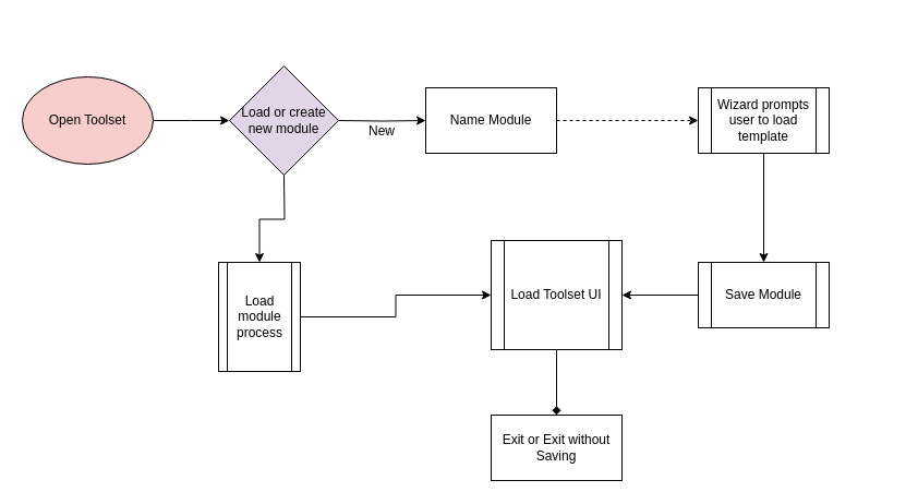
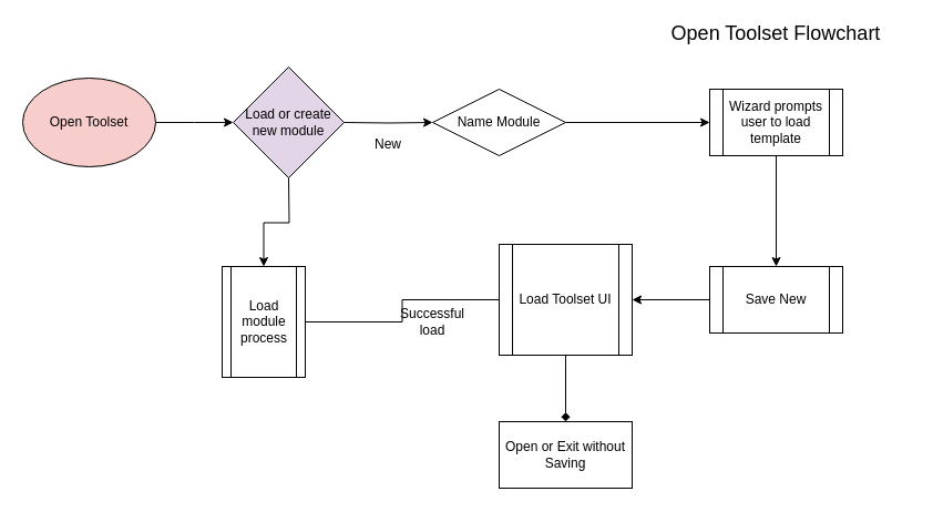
  <mxCell id="0" />
  <mxCell id="1" parent="0" />
  <mxCell id="2" value="" style="edgeStyle=orthogonalEdgeStyle;rounded=0;orthogonalLoop=1;jettySize=auto;html=1;" parent="1" source="3" edge="1"><mxGeometry relative="1" as="geometry"><mxPoint x="210" y="110" as="targetPoint" /></mxGeometry></mxCell>
  <mxCell id="3" value="Open Toolset" style="ellipse;whiteSpace=wrap;html=1;fillColor=#f8cecc;" parent="1" vertex="1"><mxGeometry x="20" y="70" width="120" height="80" as="geometry" /></mxCell>
- <mxCell id="4" value="" style="edgeStyle=orthogonalEdgeStyle;rounded=0;orthogonalLoop=1;jettySize=auto;html=1;dashed=1;" parent="1" source="17" target="7" edge="1"><mxGeometry relative="1" as="geometry" /></mxCell>
+ <mxCell id="4" value="" style="edgeStyle=orthogonalEdgeStyle;rounded=0;orthogonalLoop=1;jettySize=auto;html=1;" parent="1" source="17" target="7" edge="1"><mxGeometry relative="1" as="geometry" /></mxCell>
  <mxCell id="5" value="Load or create new module" style="rhombus;whiteSpace=wrap;html=1;fillColor=#e1d5e7;" parent="1" vertex="1"><mxGeometry x="210" y="60" width="100" height="100" as="geometry" /></mxCell>
  <mxCell id="6" style="edgeStyle=orthogonalEdgeStyle;rounded=0;orthogonalLoop=1;jettySize=auto;html=1;entryX=0.5;entryY=0;entryDx=0;entryDy=0;" edge="1" parent="1" source="7" target="15"><mxGeometry relative="1" as="geometry" /></mxCell>
  <mxCell id="7" value="Wizard prompts user to load template" style="shape=process;whiteSpace=wrap;html=1;backgroundOutline=1;" parent="1" vertex="1"><mxGeometry x="640" y="80" width="120" height="60" as="geometry" /></mxCell>
- <mxCell id="8" style="edgeStyle=orthogonalEdgeStyle;rounded=0;orthogonalLoop=1;jettySize=auto;html=1;entryX=0;entryY=0.5;entryDx=0;entryDy=0;" parent="1" source="9" target="13" edge="1"><mxGeometry relative="1" as="geometry" /></mxCell>
+ <mxCell id="8" style="edgeStyle=orthogonalEdgeStyle;rounded=0;orthogonalLoop=1;jettySize=auto;html=1;entryX=0;entryY=0.5;entryDx=0;entryDy=0;endArrow=none;" parent="1" source="9" target="13" edge="1"><mxGeometry relative="1" as="geometry" /></mxCell>
  <mxCell id="9" value="Load module process" style="shape=process;whiteSpace=wrap;html=1;backgroundOutline=1;" parent="1" vertex="1"><mxGeometry x="200" y="240" width="75" height="100" as="geometry" /></mxCell>
  <mxCell id="10" value="" style="edgeStyle=orthogonalEdgeStyle;rounded=0;orthogonalLoop=1;jettySize=auto;html=1;entryX=0.5;entryY=0;entryDx=0;entryDy=0;" parent="1" edge="1" target="9"><mxGeometry relative="1" as="geometry"><mxPoint x="260" y="160" as="sourcePoint" /><mxPoint x="260" y="200" as="targetPoint" /></mxGeometry></mxCell>
- <mxCell id="11" value="New" style="text;html=1;strokeColor=none;fillColor=none;align=center;verticalAlign=middle;whiteSpace=wrap;rounded=0;" parent="1" vertex="1"><mxGeometry x="330" y="110" width="40" height="20" as="geometry" /></mxCell>
+ <mxCell id="11" value="New" style="text;html=1;strokeColor=none;fillColor=none;align=center;verticalAlign=middle;whiteSpace=wrap;rounded=0;" parent="1" vertex="1"><mxGeometry x="330" y="120" width="40" height="20" as="geometry" /></mxCell>
  <mxCell id="12" style="edgeStyle=orthogonalEdgeStyle;rounded=0;orthogonalLoop=1;jettySize=auto;html=1;entryX=0.5;entryY=0;entryDx=0;entryDy=0;endArrow=diamond;" edge="1" parent="1" source="13" target="16"><mxGeometry relative="1" as="geometry" /></mxCell>
  <mxCell id="13" value="Load Toolset UI" style="shape=process;whiteSpace=wrap;html=1;backgroundOutline=1;" parent="1" vertex="1"><mxGeometry x="450" y="220" width="120" height="100" as="geometry" /></mxCell>
  <mxCell id="14" style="edgeStyle=orthogonalEdgeStyle;rounded=0;orthogonalLoop=1;jettySize=auto;html=1;entryX=1;entryY=0.5;entryDx=0;entryDy=0;" edge="1" parent="1" source="15" target="13"><mxGeometry relative="1" as="geometry" /></mxCell>
- <mxCell id="15" value="Save Module" style="shape=process;whiteSpace=wrap;html=1;backgroundOutline=1;" parent="1" vertex="1"><mxGeometry x="640" y="240" width="120" height="60" as="geometry" /></mxCell>
- <mxCell id="16" value="Exit or Exit without Saving" style="rounded=0;whiteSpace=wrap;html=1;" parent="1" vertex="1"><mxGeometry x="450" y="380" width="120" height="60" as="geometry" /></mxCell>
- <mxCell id="17" value="Name Module" style="rounded=0;whiteSpace=wrap;html=1;" parent="1" vertex="1"><mxGeometry x="390" y="80" width="120" height="60" as="geometry" /></mxCell>
+ <mxCell id="15" value="Save New" style="shape=process;whiteSpace=wrap;html=1;backgroundOutline=1;" parent="1" vertex="1"><mxGeometry x="640" y="240" width="120" height="60" as="geometry" /></mxCell>
+ <mxCell id="16" value="Open or Exit without Saving" style="rounded=0;whiteSpace=wrap;html=1;" parent="1" vertex="1"><mxGeometry x="450" y="380" width="120" height="60" as="geometry" /></mxCell>
+ <mxCell id="17" value="Name Module" style="rhombus;whiteSpace=wrap;html=1;" parent="1" vertex="1"><mxGeometry x="390" y="80" width="120" height="60" as="geometry" /></mxCell>
  <mxCell id="18" value="" style="edgeStyle=orthogonalEdgeStyle;rounded=0;orthogonalLoop=1;jettySize=auto;html=1;" parent="1" target="17" edge="1"><mxGeometry relative="1" as="geometry"><mxPoint x="310" y="110" as="sourcePoint" /><mxPoint x="540" y="110" as="targetPoint" /></mxGeometry></mxCell>
+ <mxCell id="19" value="&lt;font style=&quot;font-size: 18px&quot;&gt;Open Toolset Flowchart&lt;/font&gt;" style="text;html=1;strokeColor=none;fillColor=none;align=center;verticalAlign=middle;whiteSpace=wrap;rounded=0;" parent="1" vertex="1"><mxGeometry x="580" y="20" width="240" height="20" as="geometry" /></mxCell>
+ <mxCell id="20" value="Successful load" style="text;html=1;strokeColor=none;fillColor=none;align=center;verticalAlign=middle;whiteSpace=wrap;rounded=0;" vertex="1" parent="1"><mxGeometry x="370" y="280" width="40" height="20" as="geometry" /></mxCell>
